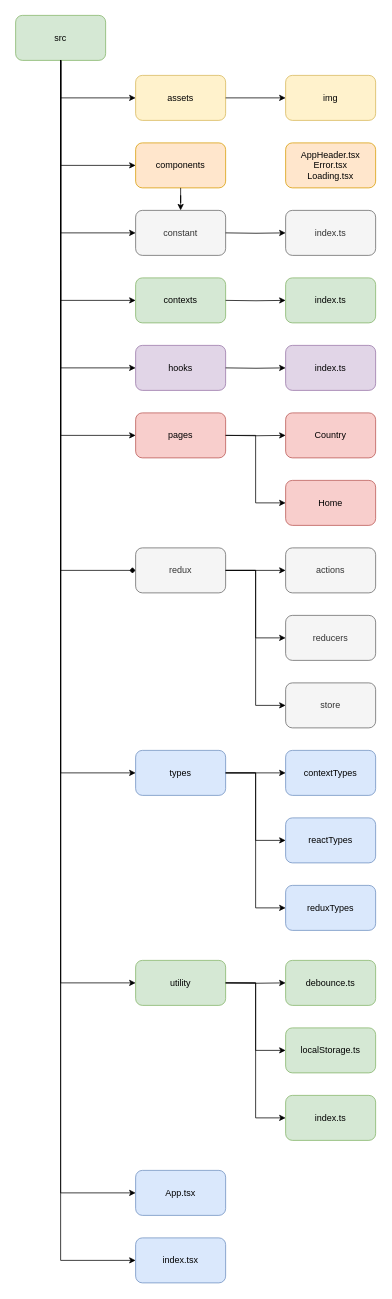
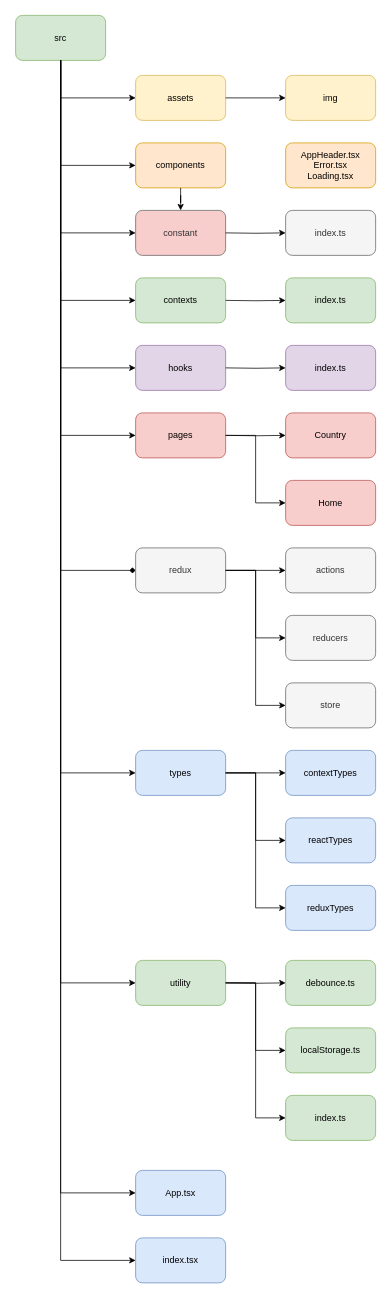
  <mxCell id="0" />
  <mxCell id="1" parent="0" />
  <mxCell id="2" value="" style="group" vertex="1" connectable="0" parent="1"><mxGeometry x="20" y="20" width="480" height="1690" as="geometry" /></mxCell>
  <mxCell id="3" value="src" style="rounded=1;whiteSpace=wrap;html=1;fillColor=#d5e8d4;strokeColor=#82b366;" vertex="1" parent="2"><mxGeometry width="120" height="60" as="geometry" /></mxCell>
  <mxCell id="4" value="assets" style="rounded=1;whiteSpace=wrap;html=1;fillColor=#fff2cc;strokeColor=#d6b656;" vertex="1" parent="2"><mxGeometry x="160" y="80" width="120" height="60" as="geometry" /></mxCell>
  <mxCell id="5" value="" style="edgeStyle=orthogonalEdgeStyle;rounded=0;orthogonalLoop=1;jettySize=auto;html=1;" edge="1" parent="2" source="3" target="4"><mxGeometry relative="1" as="geometry"><Array as="points"><mxPoint x="60" y="110" /></Array></mxGeometry></mxCell>
  <mxCell id="6" value="img" style="rounded=1;whiteSpace=wrap;html=1;fillColor=#fff2cc;strokeColor=#d6b656;" vertex="1" parent="2"><mxGeometry x="360" y="80" width="120" height="60" as="geometry" /></mxCell>
  <mxCell id="7" value="" style="edgeStyle=orthogonalEdgeStyle;rounded=0;orthogonalLoop=1;jettySize=auto;html=1;" edge="1" parent="2" source="4" target="6"><mxGeometry relative="1" as="geometry" /></mxCell>
  <mxCell id="8" value="components" style="rounded=1;whiteSpace=wrap;html=1;fillColor=#ffe6cc;strokeColor=#d79b00;" vertex="1" parent="2"><mxGeometry x="160" y="170" width="120" height="60" as="geometry" /></mxCell>
  <mxCell id="9" value="" style="edgeStyle=orthogonalEdgeStyle;rounded=0;orthogonalLoop=1;jettySize=auto;html=1;entryX=0;entryY=0.5;entryDx=0;entryDy=0;" edge="1" parent="2" source="3" target="8"><mxGeometry relative="1" as="geometry"><Array as="points"><mxPoint x="60" y="200" /></Array></mxGeometry></mxCell>
  <mxCell id="10" value="AppHeader.tsx&lt;br&gt;Error.tsx&lt;br&gt;Loading.tsx" style="rounded=1;whiteSpace=wrap;html=1;fillColor=#ffe6cc;strokeColor=#d79b00;" vertex="1" parent="2"><mxGeometry x="360" y="170" width="120" height="60" as="geometry" /></mxCell>
  <mxCell id="11" value="" style="edgeStyle=orthogonalEdgeStyle;rounded=0;orthogonalLoop=1;jettySize=auto;html=1;" edge="1" parent="2" source="8" target="13"><mxGeometry relative="1" as="geometry" /></mxCell>
  <mxCell id="12" value="" style="edgeStyle=orthogonalEdgeStyle;rounded=0;orthogonalLoop=1;jettySize=auto;html=1;" edge="1" parent="2" target="13"><mxGeometry relative="1" as="geometry"><mxPoint x="60" y="60" as="sourcePoint" /><Array as="points"><mxPoint x="60" y="290" /></Array></mxGeometry></mxCell>
- <mxCell id="13" value="constant" style="rounded=1;whiteSpace=wrap;html=1;fillColor=#f5f5f5;fontColor=#333333;strokeColor=#666666;" vertex="1" parent="2"><mxGeometry x="160" y="260" width="120" height="60" as="geometry" /></mxCell>
+ <mxCell id="13" value="constant" style="rounded=1;whiteSpace=wrap;html=1;fillColor=#f8cecc;fontColor=#333333;strokeColor=#666666;" vertex="1" parent="2"><mxGeometry x="160" y="260" width="120" height="60" as="geometry" /></mxCell>
  <mxCell id="14" value="" style="edgeStyle=orthogonalEdgeStyle;rounded=0;orthogonalLoop=1;jettySize=auto;html=1;" edge="1" parent="2" target="15"><mxGeometry relative="1" as="geometry"><mxPoint x="280" y="290" as="sourcePoint" /></mxGeometry></mxCell>
  <mxCell id="15" value="index.ts" style="rounded=1;whiteSpace=wrap;html=1;fillColor=#f5f5f5;strokeColor=#666666;fontColor=#333333;" vertex="1" parent="2"><mxGeometry x="360" y="260" width="120" height="60" as="geometry" /></mxCell>
  <mxCell id="16" value="" style="edgeStyle=orthogonalEdgeStyle;rounded=0;orthogonalLoop=1;jettySize=auto;html=1;exitX=0.5;exitY=1;exitDx=0;exitDy=0;" edge="1" parent="2" target="17" source="3"><mxGeometry relative="1" as="geometry"><mxPoint x="60" y="170" as="sourcePoint" /><Array as="points"><mxPoint x="60" y="380" /></Array></mxGeometry></mxCell>
  <mxCell id="17" value="contexts" style="rounded=1;whiteSpace=wrap;html=1;fillColor=#d5e8d4;strokeColor=#82b366;" vertex="1" parent="2"><mxGeometry x="160" y="350" width="120" height="60" as="geometry" /></mxCell>
  <mxCell id="18" value="" style="edgeStyle=orthogonalEdgeStyle;rounded=0;orthogonalLoop=1;jettySize=auto;html=1;" edge="1" parent="2" target="19"><mxGeometry relative="1" as="geometry"><mxPoint x="280" y="380" as="sourcePoint" /></mxGeometry></mxCell>
  <mxCell id="19" value="index.ts" style="rounded=1;whiteSpace=wrap;html=1;fillColor=#d5e8d4;strokeColor=#82b366;" vertex="1" parent="2"><mxGeometry x="360" y="350" width="120" height="60" as="geometry" /></mxCell>
  <mxCell id="20" value="" style="edgeStyle=orthogonalEdgeStyle;rounded=0;orthogonalLoop=1;jettySize=auto;html=1;" edge="1" parent="2" target="21"><mxGeometry relative="1" as="geometry"><mxPoint x="60" y="60" as="sourcePoint" /><Array as="points"><mxPoint x="60" y="470" /></Array></mxGeometry></mxCell>
  <mxCell id="21" value="hooks" style="rounded=1;whiteSpace=wrap;html=1;fillColor=#e1d5e7;strokeColor=#9673a6;" vertex="1" parent="2"><mxGeometry x="160" y="440" width="120" height="60" as="geometry" /></mxCell>
  <mxCell id="22" value="" style="edgeStyle=orthogonalEdgeStyle;rounded=0;orthogonalLoop=1;jettySize=auto;html=1;" edge="1" parent="2" target="23"><mxGeometry relative="1" as="geometry"><mxPoint x="280" y="470" as="sourcePoint" /></mxGeometry></mxCell>
  <mxCell id="23" value="index.ts" style="rounded=1;whiteSpace=wrap;html=1;fillColor=#e1d5e7;strokeColor=#9673a6;" vertex="1" parent="2"><mxGeometry x="360" y="440" width="120" height="60" as="geometry" /></mxCell>
  <mxCell id="24" value="" style="edgeStyle=orthogonalEdgeStyle;rounded=0;orthogonalLoop=1;jettySize=auto;html=1;exitX=0.5;exitY=1;exitDx=0;exitDy=0;" edge="1" parent="2" target="25"><mxGeometry relative="1" as="geometry"><mxPoint x="60" y="60" as="sourcePoint" /><Array as="points"><mxPoint x="60" y="560" /></Array></mxGeometry></mxCell>
  <mxCell id="25" value="pages" style="rounded=1;whiteSpace=wrap;html=1;fillColor=#f8cecc;strokeColor=#b85450;" vertex="1" parent="2"><mxGeometry x="160" y="530" width="120" height="60" as="geometry" /></mxCell>
  <mxCell id="26" value="" style="edgeStyle=orthogonalEdgeStyle;rounded=0;orthogonalLoop=1;jettySize=auto;html=1;" edge="1" parent="2" target="27"><mxGeometry relative="1" as="geometry"><mxPoint x="280" y="560" as="sourcePoint" /></mxGeometry></mxCell>
  <mxCell id="27" value="Country" style="rounded=1;whiteSpace=wrap;html=1;fillColor=#f8cecc;strokeColor=#b85450;" vertex="1" parent="2"><mxGeometry x="360" y="530" width="120" height="60" as="geometry" /></mxCell>
  <mxCell id="28" value="" style="edgeStyle=orthogonalEdgeStyle;rounded=0;orthogonalLoop=1;jettySize=auto;html=1;exitX=1;exitY=0.5;exitDx=0;exitDy=0;" edge="1" parent="2" target="29" source="25"><mxGeometry relative="1" as="geometry"><mxPoint x="280" y="650" as="sourcePoint" /><Array as="points"><mxPoint x="320" y="560" /><mxPoint x="320" y="650" /></Array></mxGeometry></mxCell>
  <mxCell id="29" value="Home" style="rounded=1;whiteSpace=wrap;html=1;fillColor=#f8cecc;strokeColor=#b85450;" vertex="1" parent="2"><mxGeometry x="360" y="620" width="120" height="60" as="geometry" /></mxCell>
  <mxCell id="30" value="" style="edgeStyle=orthogonalEdgeStyle;rounded=0;orthogonalLoop=1;jettySize=auto;html=1;exitX=0.5;exitY=1;exitDx=0;exitDy=0;endArrow=diamond;" edge="1" parent="2" target="31" source="3"><mxGeometry relative="1" as="geometry"><mxPoint x="60" y="240" as="sourcePoint" /><Array as="points"><mxPoint x="60" y="740" /></Array></mxGeometry></mxCell>
  <mxCell id="31" value="redux" style="rounded=1;whiteSpace=wrap;html=1;fillColor=#f5f5f5;fontColor=#333333;strokeColor=#666666;" vertex="1" parent="2"><mxGeometry x="160" y="710" width="120" height="60" as="geometry" /></mxCell>
  <mxCell id="32" value="actions" style="rounded=1;whiteSpace=wrap;html=1;fillColor=#f5f5f5;fontColor=#333333;strokeColor=#666666;" vertex="1" parent="2"><mxGeometry x="360" y="710" width="120" height="60" as="geometry" /></mxCell>
  <mxCell id="33" value="" style="edgeStyle=orthogonalEdgeStyle;rounded=0;orthogonalLoop=1;jettySize=auto;html=1;" edge="1" parent="2" source="31" target="32"><mxGeometry relative="1" as="geometry" /></mxCell>
  <mxCell id="34" value="" style="edgeStyle=orthogonalEdgeStyle;rounded=0;orthogonalLoop=1;jettySize=auto;html=1;exitX=1;exitY=0.5;exitDx=0;exitDy=0;" edge="1" parent="2" target="35" source="31"><mxGeometry relative="1" as="geometry"><mxPoint x="280" y="830" as="sourcePoint" /><Array as="points"><mxPoint x="320" y="740" /><mxPoint x="320" y="830" /></Array></mxGeometry></mxCell>
  <mxCell id="35" value="reducers" style="rounded=1;whiteSpace=wrap;html=1;fillColor=#f5f5f5;fontColor=#333333;strokeColor=#666666;" vertex="1" parent="2"><mxGeometry x="360" y="800" width="120" height="60" as="geometry" /></mxCell>
  <mxCell id="36" value="" style="edgeStyle=orthogonalEdgeStyle;rounded=0;orthogonalLoop=1;jettySize=auto;html=1;exitX=1;exitY=0.5;exitDx=0;exitDy=0;" edge="1" parent="2" target="37" source="31"><mxGeometry relative="1" as="geometry"><mxPoint x="280" y="830" as="sourcePoint" /><Array as="points"><mxPoint x="320" y="740" /><mxPoint x="320" y="920" /></Array></mxGeometry></mxCell>
  <mxCell id="37" value="store" style="rounded=1;whiteSpace=wrap;html=1;fillColor=#f5f5f5;fontColor=#333333;strokeColor=#666666;" vertex="1" parent="2"><mxGeometry x="360" y="890" width="120" height="60" as="geometry" /></mxCell>
  <mxCell id="38" value="" style="edgeStyle=orthogonalEdgeStyle;rounded=0;orthogonalLoop=1;jettySize=auto;html=1;exitX=0.5;exitY=1;exitDx=0;exitDy=0;" edge="1" parent="2" target="39" source="3"><mxGeometry relative="1" as="geometry"><mxPoint x="60" y="330" as="sourcePoint" /><Array as="points"><mxPoint x="60" y="1010" /></Array></mxGeometry></mxCell>
  <mxCell id="39" value="types" style="rounded=1;whiteSpace=wrap;html=1;fillColor=#dae8fc;strokeColor=#6c8ebf;" vertex="1" parent="2"><mxGeometry x="160" y="980" width="120" height="60" as="geometry" /></mxCell>
  <mxCell id="40" value="contextTypes" style="rounded=1;whiteSpace=wrap;html=1;fillColor=#dae8fc;strokeColor=#6c8ebf;" vertex="1" parent="2"><mxGeometry x="360" y="980" width="120" height="60" as="geometry" /></mxCell>
  <mxCell id="41" value="" style="edgeStyle=orthogonalEdgeStyle;rounded=0;orthogonalLoop=1;jettySize=auto;html=1;" edge="1" parent="2" source="39" target="40"><mxGeometry relative="1" as="geometry" /></mxCell>
  <mxCell id="42" value="" style="edgeStyle=orthogonalEdgeStyle;rounded=0;orthogonalLoop=1;jettySize=auto;html=1;exitX=1;exitY=0.5;exitDx=0;exitDy=0;" edge="1" parent="2" target="43"><mxGeometry relative="1" as="geometry"><mxPoint x="280" y="1010" as="sourcePoint" /><Array as="points"><mxPoint x="320" y="1010" /><mxPoint x="320" y="1100" /></Array></mxGeometry></mxCell>
  <mxCell id="43" value="reactTypes" style="rounded=1;whiteSpace=wrap;html=1;fillColor=#dae8fc;strokeColor=#6c8ebf;" vertex="1" parent="2"><mxGeometry x="360" y="1070" width="120" height="60" as="geometry" /></mxCell>
  <mxCell id="44" value="" style="edgeStyle=orthogonalEdgeStyle;rounded=0;orthogonalLoop=1;jettySize=auto;html=1;exitX=1;exitY=0.5;exitDx=0;exitDy=0;" edge="1" parent="2" target="45"><mxGeometry relative="1" as="geometry"><mxPoint x="280" y="1010" as="sourcePoint" /><Array as="points"><mxPoint x="320" y="1010" /><mxPoint x="320" y="1190" /></Array></mxGeometry></mxCell>
  <mxCell id="45" value="reduxTypes" style="rounded=1;whiteSpace=wrap;html=1;fillColor=#dae8fc;strokeColor=#6c8ebf;" vertex="1" parent="2"><mxGeometry x="360" y="1160" width="120" height="60" as="geometry" /></mxCell>
  <mxCell id="46" value="" style="edgeStyle=orthogonalEdgeStyle;rounded=0;orthogonalLoop=1;jettySize=auto;html=1;exitX=0.5;exitY=1;exitDx=0;exitDy=0;" edge="1" parent="2" target="47" source="3"><mxGeometry relative="1" as="geometry"><mxPoint x="60" y="340" as="sourcePoint" /><Array as="points"><mxPoint x="60" y="1290" /></Array></mxGeometry></mxCell>
  <mxCell id="47" value="utility" style="rounded=1;whiteSpace=wrap;html=1;fillColor=#d5e8d4;strokeColor=#82b366;" vertex="1" parent="2"><mxGeometry x="160" y="1260" width="120" height="60" as="geometry" /></mxCell>
  <mxCell id="48" value="" style="edgeStyle=orthogonalEdgeStyle;rounded=0;orthogonalLoop=1;jettySize=auto;html=1;" edge="1" parent="2" target="49"><mxGeometry relative="1" as="geometry"><mxPoint x="280" y="1290" as="sourcePoint" /></mxGeometry></mxCell>
  <mxCell id="49" value="debounce.ts" style="rounded=1;whiteSpace=wrap;html=1;fillColor=#d5e8d4;strokeColor=#82b366;" vertex="1" parent="2"><mxGeometry x="360" y="1260" width="120" height="60" as="geometry" /></mxCell>
  <mxCell id="50" value="" style="edgeStyle=orthogonalEdgeStyle;rounded=0;orthogonalLoop=1;jettySize=auto;html=1;exitX=1;exitY=0.5;exitDx=0;exitDy=0;" edge="1" parent="2" target="51"><mxGeometry relative="1" as="geometry"><mxPoint x="280" y="1290" as="sourcePoint" /><Array as="points"><mxPoint x="320" y="1290" /><mxPoint x="320" y="1380" /></Array></mxGeometry></mxCell>
  <mxCell id="51" value="localStorage.ts" style="rounded=1;whiteSpace=wrap;html=1;fillColor=#d5e8d4;strokeColor=#82b366;" vertex="1" parent="2"><mxGeometry x="360" y="1350" width="120" height="60" as="geometry" /></mxCell>
  <mxCell id="52" value="" style="edgeStyle=orthogonalEdgeStyle;rounded=0;orthogonalLoop=1;jettySize=auto;html=1;exitX=1;exitY=0.5;exitDx=0;exitDy=0;" edge="1" parent="2" target="53"><mxGeometry relative="1" as="geometry"><mxPoint x="280" y="1290" as="sourcePoint" /><Array as="points"><mxPoint x="320" y="1290" /><mxPoint x="320" y="1470" /></Array></mxGeometry></mxCell>
  <mxCell id="53" value="index.ts" style="rounded=1;whiteSpace=wrap;html=1;fillColor=#d5e8d4;strokeColor=#82b366;" vertex="1" parent="2"><mxGeometry x="360" y="1440" width="120" height="60" as="geometry" /></mxCell>
  <mxCell id="54" value="" style="edgeStyle=orthogonalEdgeStyle;rounded=0;orthogonalLoop=1;jettySize=auto;html=1;exitX=0.5;exitY=1;exitDx=0;exitDy=0;" edge="1" parent="2" target="55"><mxGeometry relative="1" as="geometry"><mxPoint x="60" y="340" as="sourcePoint" /><Array as="points"><mxPoint x="60" y="1570" /></Array></mxGeometry></mxCell>
  <mxCell id="55" value="App.tsx" style="rounded=1;whiteSpace=wrap;html=1;fillColor=#dae8fc;strokeColor=#6c8ebf;" vertex="1" parent="2"><mxGeometry x="160" y="1540" width="120" height="60" as="geometry" /></mxCell>
  <mxCell id="56" value="" style="edgeStyle=orthogonalEdgeStyle;rounded=0;orthogonalLoop=1;jettySize=auto;html=1;" edge="1" parent="2" target="57"><mxGeometry relative="1" as="geometry"><mxPoint x="60" y="60" as="sourcePoint" /><Array as="points"><mxPoint x="60" y="1660" /></Array></mxGeometry></mxCell>
  <mxCell id="57" value="index.tsx" style="rounded=1;whiteSpace=wrap;html=1;fillColor=#dae8fc;strokeColor=#6c8ebf;" vertex="1" parent="2"><mxGeometry x="160" y="1630" width="120" height="60" as="geometry" /></mxCell>
